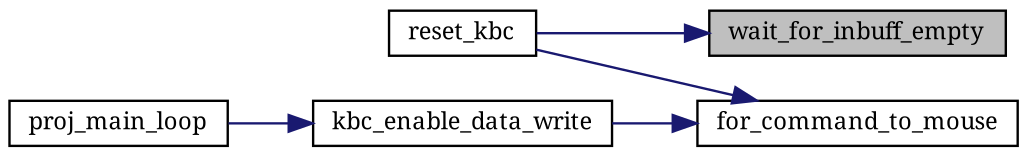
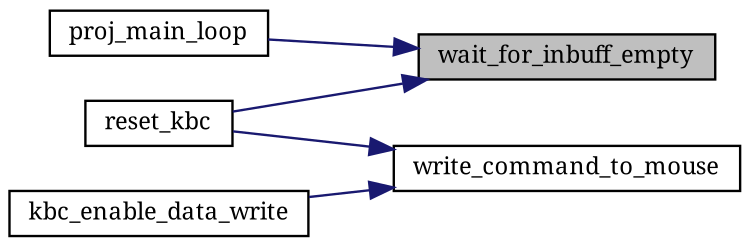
  digraph {
    fontname="Noto Serif"
    rankdir=RL
    node [color=black fillcolor=white fontname="Noto Serif" fontsize=10 shape=record style=filled]
    edge [color=midnightblue dir=back fontname="Noto Serif" fontsize=10 labelfontname=Helvetica labelfontsize=10 style=solid]
    n1 [fillcolor=grey75 fontcolor=black height=0.2 label=wait_for_inbuff_empty width=0.4]
    n2 [height=0.2 label=reset_kbc width=0.4]
-   n3 [height=0.2 label=for_command_to_mouse width=0.4]
+   n3 [height=0.2 label=write_command_to_mouse width=0.4]
    n4 [height=0.2 label=kbc_enable_data_write width=0.4]
    n5 [height=0.2 label=proj_main_loop width=0.4]
    n1 -> n2
    n3 -> n2
    n3 -> n4
-   n4 -> n5
+   n1 -> n5
  }
